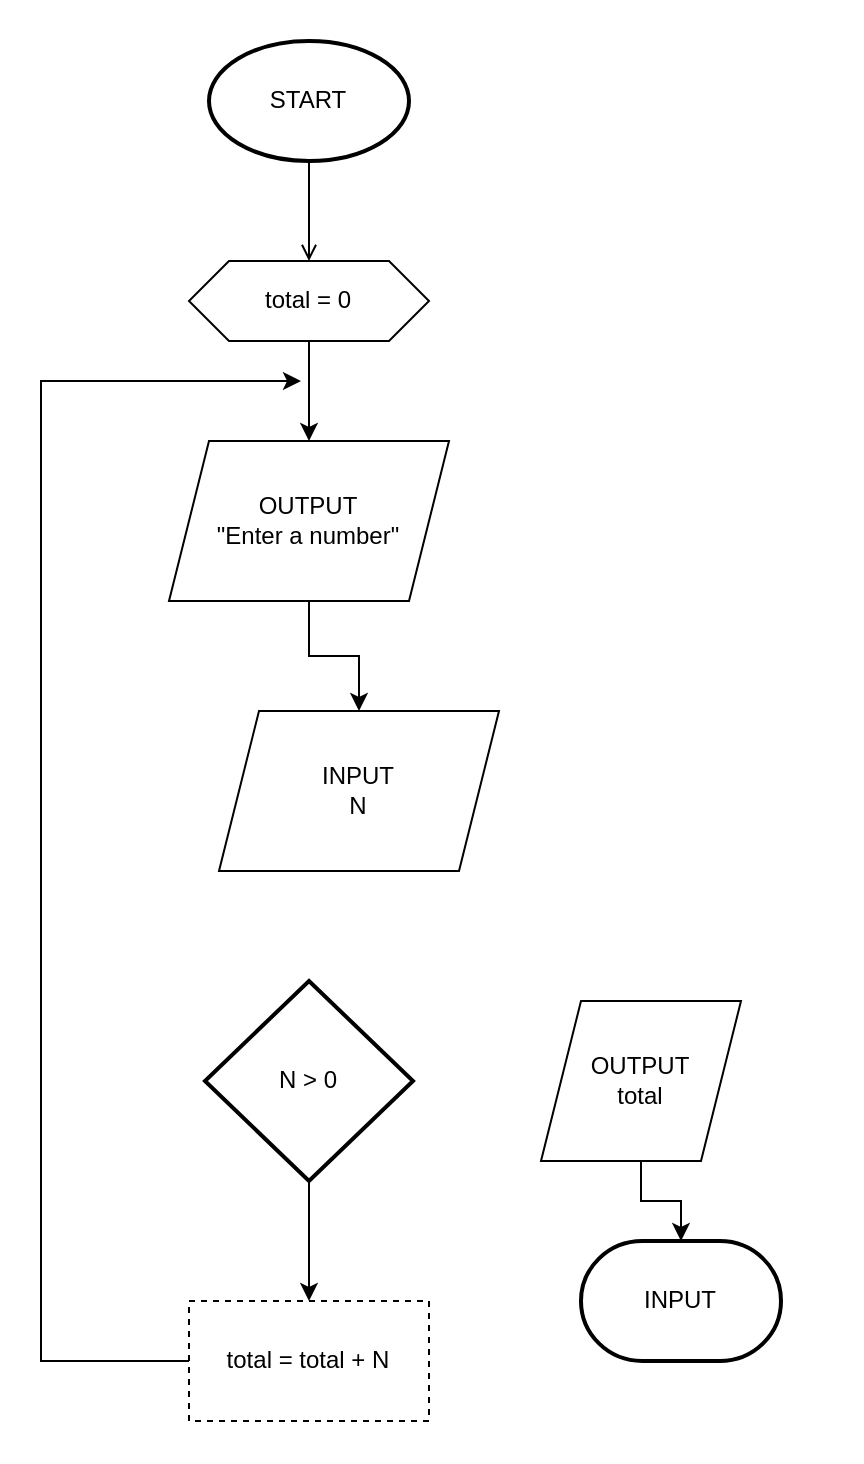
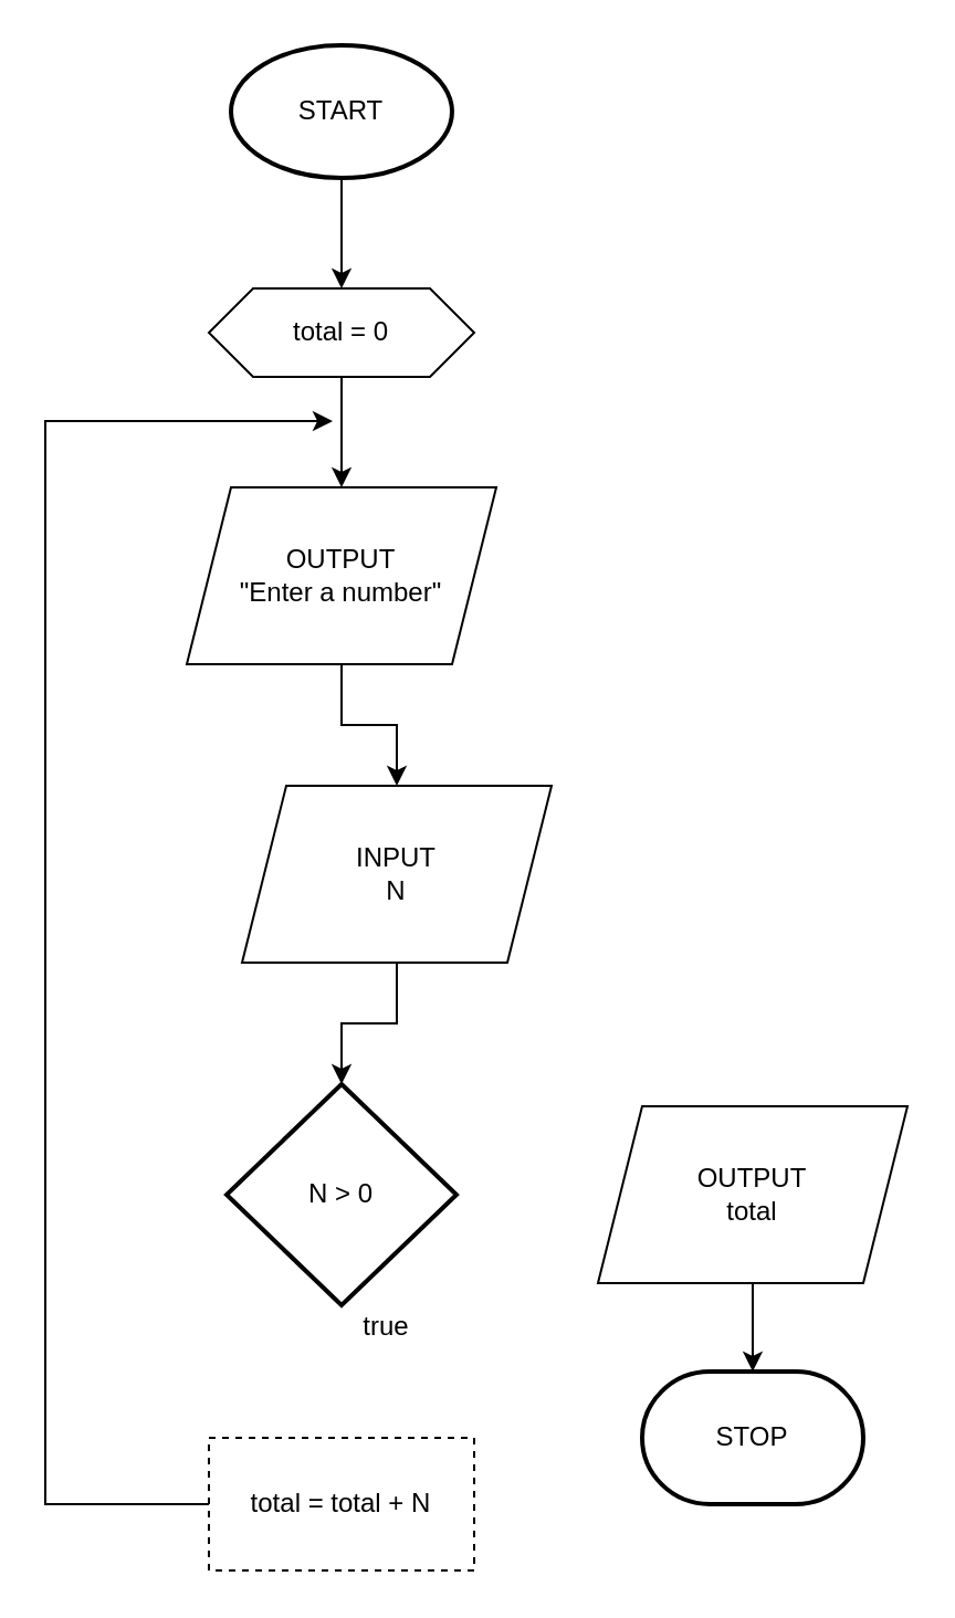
  <mxCell id="0" />
  <mxCell id="1" parent="0" />
- <mxCell id="2" style="edgeStyle=orthogonalEdgeStyle;rounded=0;orthogonalLoop=1;jettySize=auto;html=1;entryX=0.5;entryY=0;entryDx=0;entryDy=0;endArrow=open;" edge="1" parent="1" source="3" target="5"><mxGeometry relative="1" as="geometry" /></mxCell>
+ <mxCell id="2" style="edgeStyle=orthogonalEdgeStyle;rounded=0;orthogonalLoop=1;jettySize=auto;html=1;entryX=0.5;entryY=0;entryDx=0;entryDy=0;" edge="1" parent="1" source="3" target="5"><mxGeometry relative="1" as="geometry" /></mxCell>
  <mxCell id="3" value="START" style="strokeWidth=2;html=1;shape=mxgraph.flowchart.start_1;whiteSpace=wrap;" vertex="1" parent="1"><mxGeometry x="104" y="20" width="100" height="60" as="geometry" /></mxCell>
  <mxCell id="4" style="edgeStyle=orthogonalEdgeStyle;rounded=0;orthogonalLoop=1;jettySize=auto;html=1;entryX=0.5;entryY=0;entryDx=0;entryDy=0;" edge="1" parent="1" source="5" target="7"><mxGeometry relative="1" as="geometry" /></mxCell>
  <mxCell id="5" value="total = 0" style="shape=hexagon;perimeter=hexagonPerimeter2;whiteSpace=wrap;html=1;fixedSize=1;" vertex="1" parent="1"><mxGeometry x="94" y="130" width="120" height="40" as="geometry" /></mxCell>
  <mxCell id="6" style="edgeStyle=orthogonalEdgeStyle;rounded=0;orthogonalLoop=1;jettySize=auto;html=1;" edge="1" parent="1" source="7" target="9"><mxGeometry relative="1" as="geometry" /></mxCell>
  <mxCell id="7" value="OUTPUT&lt;br&gt;&quot;Enter a number&quot;" style="shape=parallelogram;perimeter=parallelogramPerimeter;whiteSpace=wrap;html=1;fixedSize=1;" vertex="1" parent="1"><mxGeometry x="84" y="220" width="140" height="80" as="geometry" /></mxCell>
+ <mxCell id="8" style="edgeStyle=orthogonalEdgeStyle;rounded=0;orthogonalLoop=1;jettySize=auto;html=1;entryX=0.5;entryY=0;entryDx=0;entryDy=0;entryPerimeter=0;" edge="1" parent="1" source="9" target="11"><mxGeometry relative="1" as="geometry" /></mxCell>
  <mxCell id="9" value="INPUT&lt;br&gt;N" style="shape=parallelogram;perimeter=parallelogramPerimeter;whiteSpace=wrap;html=1;fixedSize=1;" vertex="1" parent="1"><mxGeometry x="109" y="355" width="140" height="80" as="geometry" /></mxCell>
- <mxCell id="10" style="edgeStyle=orthogonalEdgeStyle;rounded=0;orthogonalLoop=1;jettySize=auto;html=1;entryX=0.5;entryY=0;entryDx=0;entryDy=0;" edge="1" parent="1" source="11" target="16"><mxGeometry relative="1" as="geometry" /></mxCell>
  <mxCell id="11" value="N &amp;gt; 0" style="strokeWidth=2;html=1;shape=mxgraph.flowchart.decision;whiteSpace=wrap;" vertex="1" parent="1"><mxGeometry x="102" y="490" width="104" height="100" as="geometry" /></mxCell>
  <mxCell id="12" style="edgeStyle=orthogonalEdgeStyle;rounded=0;orthogonalLoop=1;jettySize=auto;html=1;entryX=0.5;entryY=0;entryDx=0;entryDy=0;entryPerimeter=0;" edge="1" parent="1" source="13" target="14"><mxGeometry relative="1" as="geometry" /></mxCell>
- <mxCell id="13" value="OUTPUT&lt;br&gt;total" style="shape=parallelogram;perimeter=parallelogramPerimeter;whiteSpace=wrap;html=1;fixedSize=1;" vertex="1" parent="1"><mxGeometry x="270" y="500" width="100" height="80" as="geometry" /></mxCell>
- <mxCell id="14" value="INPUT" style="strokeWidth=2;html=1;shape=mxgraph.flowchart.terminator;whiteSpace=wrap;" vertex="1" parent="1"><mxGeometry x="290" y="620" width="100" height="60" as="geometry" /></mxCell>
+ <mxCell id="13" value="OUTPUT&lt;br&gt;total" style="shape=parallelogram;perimeter=parallelogramPerimeter;whiteSpace=wrap;html=1;fixedSize=1;" vertex="1" parent="1"><mxGeometry x="270" y="500" width="140" height="80" as="geometry" /></mxCell>
+ <mxCell id="14" value="STOP" style="strokeWidth=2;html=1;shape=mxgraph.flowchart.terminator;whiteSpace=wrap;" vertex="1" parent="1"><mxGeometry x="290" y="620" width="100" height="60" as="geometry" /></mxCell>
  <mxCell id="15" style="edgeStyle=orthogonalEdgeStyle;rounded=0;orthogonalLoop=1;jettySize=auto;html=1;exitX=0;exitY=0.5;exitDx=0;exitDy=0;" edge="1" parent="1" source="16"><mxGeometry relative="1" as="geometry"><mxPoint x="150" y="190" as="targetPoint" /><Array as="points"><mxPoint x="20" y="680" /><mxPoint x="20" y="190" /></Array></mxGeometry></mxCell>
  <mxCell id="16" value="total = total + N" style="rounded=0;whiteSpace=wrap;html=1;dashed=1;" vertex="1" parent="1"><mxGeometry x="94" y="650" width="120" height="60" as="geometry" /></mxCell>
+ <mxCell id="17" value="true" style="text;html=1;align=center;verticalAlign=middle;resizable=0;points=[];autosize=1;strokeColor=none;fillColor=none;" vertex="1" parent="1"><mxGeometry x="154" y="590" width="40" height="20" as="geometry" /></mxCell>
